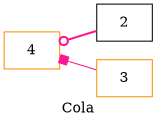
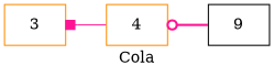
  digraph {
    label=Cola
    rankdir=RL
    node [color=darkorange shape=box]
    edge [color=deeppink]
-   n1 [color=black label=2]
+   n1 [color=black label=9]
    n2 [label=4]
    n3 [label=3]
    n1 -> n2 [arrowhead=odot style=bold]
-   n3 -> n2 [arrowhead=box style=solid]
+   n2 -> n3 [arrowhead=box style=solid]
  }
